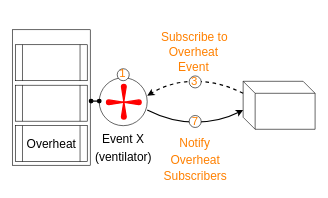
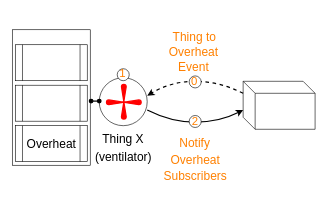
  <mxCell id="0" />
  <mxCell id="1" parent="0" />
  <mxCell id="2" value="" style="rounded=0;whiteSpace=wrap;html=1;shadow=0;strokeColor=#000000;strokeWidth=1;fillColor=none;fontSize=14;fontColor=#000000;align=center;" parent="1" vertex="1"><mxGeometry x="20" y="49" width="130" height="226" as="geometry" /></mxCell>
  <mxCell id="3" value="" style="shape=cube;whiteSpace=wrap;html=1;boundedLbl=1;backgroundOutline=1;strokeColor=#000000;fillColor=#ffffff;fontSize=20;fontColor=#FF0000;" parent="1" vertex="1"><mxGeometry x="405" y="135" width="120" height="80" as="geometry" /></mxCell>
  <mxCell id="4" value="" style="shape=process;whiteSpace=wrap;html=1;backgroundOutline=1;strokeColor=#000000;fillColor=#ffffff;fontSize=20;fontColor=#FF0000;" parent="1" vertex="1"><mxGeometry x="25" y="74" width="120" height="60" as="geometry" /></mxCell>
  <mxCell id="5" value="" style="curved=1;endArrow=classic;html=1;strokeColor=#000000;strokeWidth=2;fontSize=20;fontColor=#FF0000;exitX=0;exitY=0.25;entryX=1;entryY=0.3;dashed=1;" parent="1" source="3" edge="1"><mxGeometry width="50" height="50" relative="1" as="geometry"><mxPoint x="305" y="245" as="sourcePoint" /><mxPoint x="245" y="159" as="targetPoint" /><Array as="points"><mxPoint x="365" y="135" /><mxPoint x="285" y="135" /></Array></mxGeometry></mxCell>
  <mxCell id="6" value="" style="curved=1;endArrow=none;html=1;strokeColor=#000000;strokeWidth=2;fontSize=20;fontColor=#FF0000;exitX=0;exitY=0.5;entryX=1;entryY=0.5;startArrow=classic;startFill=1;endFill=0;" parent="1" edge="1"><mxGeometry width="50" height="50" relative="1" as="geometry"><mxPoint x="405" y="182.759" as="sourcePoint" /><mxPoint x="245" y="182.759" as="targetPoint" /><Array as="points"><mxPoint x="365" y="203" /><mxPoint x="285" y="203" /></Array></mxGeometry></mxCell>
- <mxCell id="7" value="Subscribe to" style="text;html=1;strokeColor=none;fillColor=none;align=center;verticalAlign=middle;whiteSpace=wrap;rounded=0;fontSize=20;fontColor=#FF8000;" parent="1" vertex="1"><mxGeometry x="253.5" y="20" width="140" height="80" as="geometry" /></mxCell>
+ <mxCell id="7" value="Thing to" style="text;html=1;strokeColor=none;fillColor=none;align=center;verticalAlign=middle;whiteSpace=wrap;rounded=0;fontSize=20;fontColor=#FF8000;" parent="1" vertex="1"><mxGeometry x="253.5" y="20" width="140" height="80" as="geometry" /></mxCell>
  <mxCell id="8" value="Notify" style="text;html=1;strokeColor=none;fillColor=none;align=center;verticalAlign=middle;whiteSpace=wrap;rounded=0;fontSize=20;fontColor=#FF8000;" parent="1" vertex="1"><mxGeometry x="254.5" y="207" width="139" height="60" as="geometry" /></mxCell>
  <mxCell id="9" value="" style="ellipse;whiteSpace=wrap;html=1;aspect=fixed;strokeColor=#000000;fillColor=#ffffff;fontSize=19;fontColor=#FF8000;" parent="1" vertex="1"><mxGeometry x="315" y="126" width="20" height="20" as="geometry" /></mxCell>
  <mxCell id="10" value="" style="ellipse;whiteSpace=wrap;html=1;aspect=fixed;strokeColor=#000000;fillColor=#ffffff;fontSize=19;fontColor=#FF8000;" parent="1" vertex="1"><mxGeometry x="315" y="192" width="20" height="20" as="geometry" /></mxCell>
  <mxCell id="11" style="edgeStyle=orthogonalEdgeStyle;rounded=0;jumpSize=50;html=1;exitX=1.009;exitY=0.342;entryX=0;entryY=0.5;startArrow=oval;startFill=1;endArrow=oval;endFill=1;jettySize=auto;orthogonalLoop=1;strokeColor=#000000;strokeWidth=2;fontSize=19;fontColor=#FF8000;exitPerimeter=0;" parent="1" edge="1"><mxGeometry relative="1" as="geometry"><mxPoint x="165" y="168" as="targetPoint" /><mxPoint x="151.429" y="168" as="sourcePoint" /></mxGeometry></mxCell>
  <mxCell id="12" value="" style="group;strokeWidth=1;" parent="1" vertex="1" connectable="0"><mxGeometry x="165" y="129" width="80" height="80" as="geometry" /></mxCell>
  <mxCell id="13" value="" style="ellipse;whiteSpace=wrap;html=1;aspect=fixed;strokeColor=#000000;fillColor=none;fontSize=20;fontColor=#FF0000;" parent="12" vertex="1"><mxGeometry width="80" height="80" as="geometry" /></mxCell>
  <mxCell id="14" value="" style="verticalLabelPosition=bottom;outlineConnect=0;align=center;dashed=0;html=1;verticalAlign=top;shape=mxgraph.pid.misc.fan_2;strokeColor=#FF0000;fillColor=#FF0000;fontSize=20;fontColor=#FF0000;strokeWidth=2;" parent="12" vertex="1"><mxGeometry x="12" y="37" width="58" height="8" as="geometry" /></mxCell>
  <mxCell id="15" value="" style="verticalLabelPosition=bottom;outlineConnect=0;align=center;dashed=0;html=1;verticalAlign=top;shape=mxgraph.pid.misc.fan_2;strokeColor=#FF0000;fillColor=#FF0000;fontSize=20;fontColor=#FF0000;strokeWidth=2;rotation=-90;" parent="12" vertex="1"><mxGeometry x="12" y="36" width="58" height="8" as="geometry" /></mxCell>
- <mxCell id="16" value="Event X&lt;br&gt;" style="text;html=1;strokeColor=none;fillColor=none;align=center;verticalAlign=middle;whiteSpace=wrap;rounded=0;fontSize=20;fontColor=#000000;" parent="1" vertex="1"><mxGeometry x="160" y="215" width="90" height="31" as="geometry" /></mxCell>
+ <mxCell id="16" value="Thing X&lt;br&gt;" style="text;html=1;strokeColor=none;fillColor=none;align=center;verticalAlign=middle;whiteSpace=wrap;rounded=0;fontSize=20;fontColor=#000000;" parent="1" vertex="1"><mxGeometry x="160" y="215" width="90" height="31" as="geometry" /></mxCell>
  <mxCell id="17" value="" style="ellipse;whiteSpace=wrap;html=1;aspect=fixed;strokeColor=#000000;fillColor=#ffffff;fontSize=19;fontColor=#FF8000;" parent="1" vertex="1"><mxGeometry x="195" y="114" width="20" height="20" as="geometry" /></mxCell>
  <mxCell id="18" value="" style="shape=process;whiteSpace=wrap;html=1;backgroundOutline=1;strokeColor=#000000;fillColor=#ffffff;fontSize=20;fontColor=#FF0000;" parent="1" vertex="1"><mxGeometry x="25" y="141.5" width="120" height="60" as="geometry" /></mxCell>
  <mxCell id="19" value="" style="shape=process;whiteSpace=wrap;html=1;backgroundOutline=1;strokeColor=#000000;fillColor=#ffffff;fontSize=20;fontColor=#FF0000;" parent="1" vertex="1"><mxGeometry x="25" y="209" width="120" height="60" as="geometry" /></mxCell>
  <mxCell id="20" value="(ventilator)" style="text;html=1;fontSize=20;align=center;" vertex="1" parent="1"><mxGeometry x="155.5" y="243" width="99" height="36" as="geometry" /></mxCell>
- <mxCell id="21" value="3" style="text;html=1;strokeColor=none;fillColor=none;align=center;verticalAlign=middle;whiteSpace=wrap;rounded=0;fontSize=19;fontColor=#FF8000;" vertex="1" parent="1"><mxGeometry x="304" y="125" width="40" height="20" as="geometry" /></mxCell>
+ <mxCell id="21" value="0" style="text;html=1;strokeColor=none;fillColor=none;align=center;verticalAlign=middle;whiteSpace=wrap;rounded=0;fontSize=19;fontColor=#FF8000;" vertex="1" parent="1"><mxGeometry x="304" y="125" width="40" height="20" as="geometry" /></mxCell>
  <mxCell id="22" value="1" style="text;html=1;strokeColor=none;fillColor=none;align=center;verticalAlign=middle;whiteSpace=wrap;rounded=0;fontSize=19;fontColor=#FF8000;" vertex="1" parent="1"><mxGeometry x="184" y="113" width="40" height="20" as="geometry" /></mxCell>
- <mxCell id="23" value="7" style="text;html=1;strokeColor=none;fillColor=none;align=center;verticalAlign=middle;whiteSpace=wrap;rounded=0;fontSize=19;fontColor=#FF8000;" vertex="1" parent="1"><mxGeometry x="305" y="191.5" width="40" height="20" as="geometry" /></mxCell>
+ <mxCell id="23" value="2" style="text;html=1;strokeColor=none;fillColor=none;align=center;verticalAlign=middle;whiteSpace=wrap;rounded=0;fontSize=19;fontColor=#FF8000;" vertex="1" parent="1"><mxGeometry x="305" y="191.5" width="40" height="20" as="geometry" /></mxCell>
  <mxCell id="24" value="Overheat" style="text;html=1;fontSize=20;fontColor=#000000;align=center;verticalAlign=middle;" vertex="1" parent="1"><mxGeometry x="37" y="222.5" width="96" height="33" as="geometry" /></mxCell>
  <mxCell id="25" value="Overheat" style="text;html=1;fontSize=20;fontColor=#FF8000;align=center;verticalAlign=middle;" vertex="1" parent="1"><mxGeometry x="277" y="249" width="96" height="33" as="geometry" /></mxCell>
  <mxCell id="26" value="Subscribers" style="text;html=1;fontSize=20;fontColor=#FF8000;align=center;verticalAlign=middle;" vertex="1" parent="1"><mxGeometry x="265" y="275" width="120" height="33" as="geometry" /></mxCell>
  <mxCell id="27" value="Overheat" style="text;html=1;fontSize=20;fontColor=#FF8000;align=center;verticalAlign=middle;" vertex="1" parent="1"><mxGeometry x="274" y="69" width="96" height="33" as="geometry" /></mxCell>
  <mxCell id="28" value="Event" style="text;html=1;fontSize=20;fontColor=#FF8000;align=center;verticalAlign=middle;" vertex="1" parent="1"><mxGeometry x="289" y="93" width="66" height="33" as="geometry" /></mxCell>
